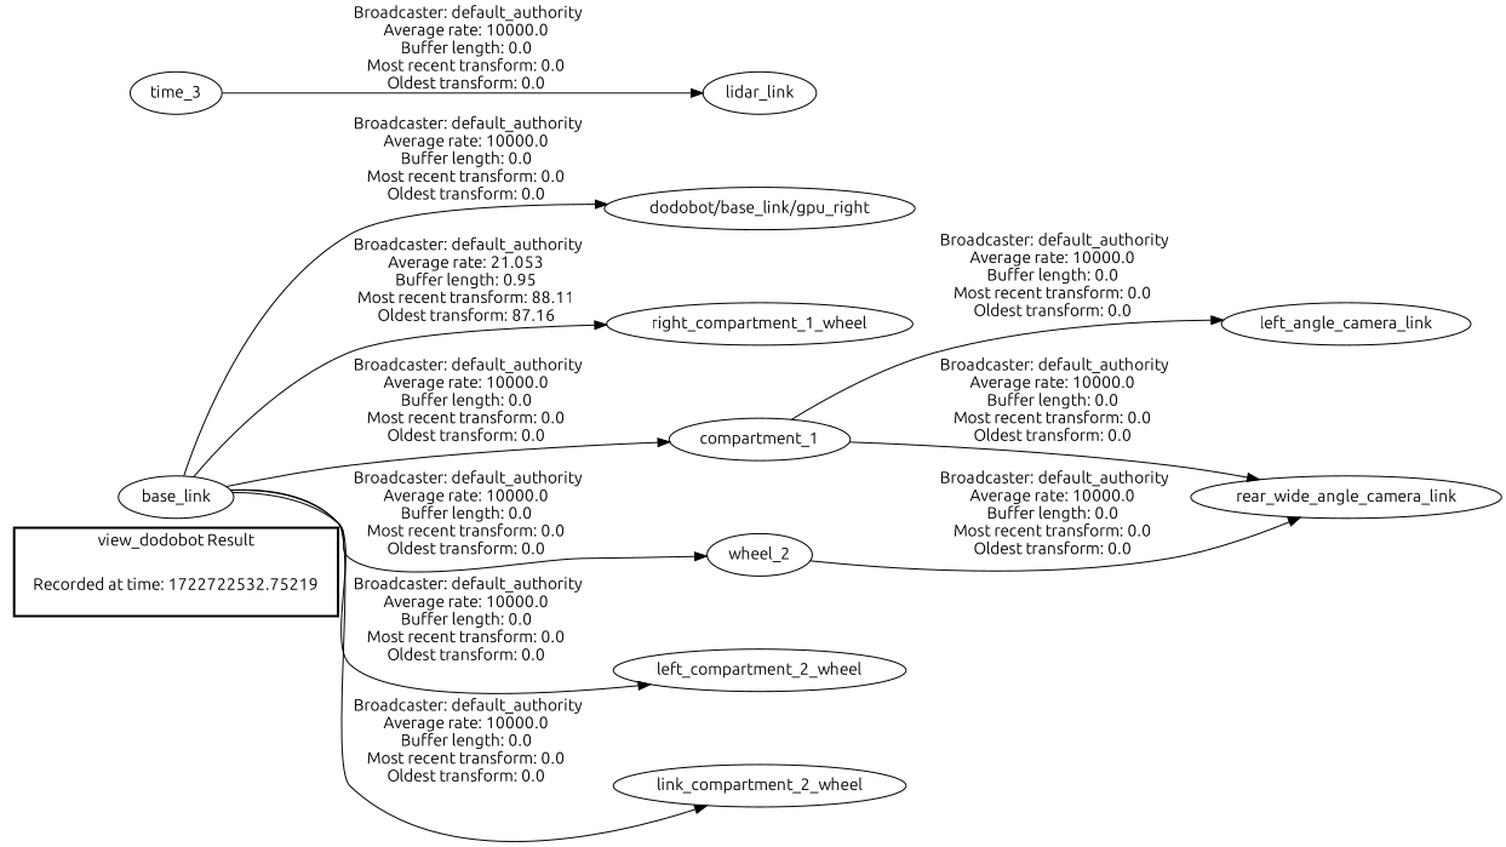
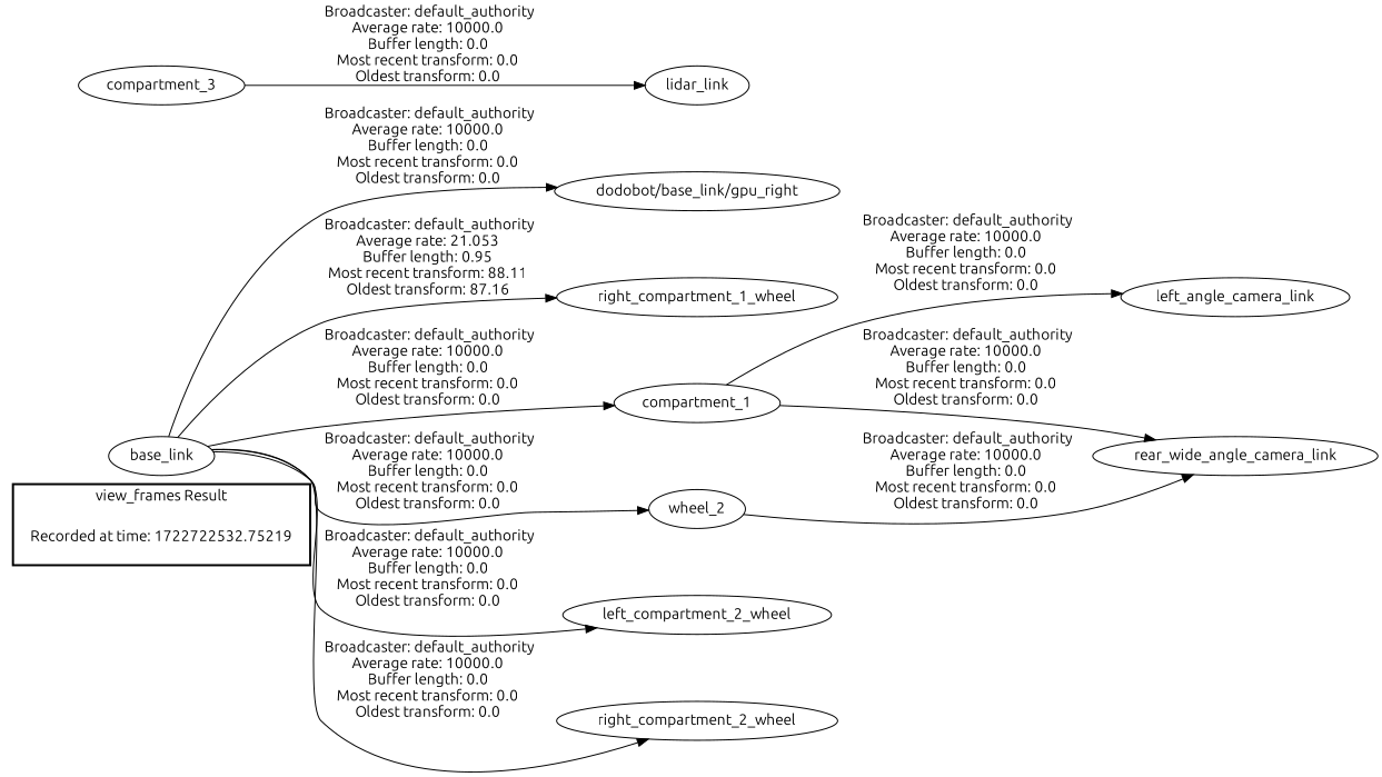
  digraph {
    fontname=Ubuntu
    rankdir=LR
    node [fontname=Ubuntu]
    edge [fontname=Ubuntu]
    "Recorded at time: 1722722532.75219" [shape=plaintext]
    n2 [label="dodobot/base_link/gpu_right"]
    base_link
    right_compartment_1_wheel
    compartment_1
    n6 [label=wheel_2]
    left_compartment_2_wheel
-   right_compartment_2_wheel [label=link_compartment_2_wheel]
+   right_compartment_2_wheel
    n9 [label=left_angle_camera_link]
    rear_wide_angle_camera_link
-   compartment_3 [label=time_3]
+   compartment_3
    lidar_link
    subgraph cluster_1 {
      color=black
-     label="view_dodobot Result"
+     label="view_frames Result"
      style=bold
      "Recorded at time: 1722722532.75219"
    }
    base_link -> n2 [label=" Broadcaster: default_authority\nAverage rate: 10000.0\nBuffer length: 0.0\nMost recent transform: 0.0\nOldest transform: 0.0\n"]
    base_link -> right_compartment_1_wheel [label=" Broadcaster: default_authority\nAverage rate: 21.053\nBuffer length: 0.95\nMost recent transform: 88.11\nOldest transform: 87.16\n"]
    base_link -> compartment_1 [label=" Broadcaster: default_authority\nAverage rate: 10000.0\nBuffer length: 0.0\nMost recent transform: 0.0\nOldest transform: 0.0\n"]
    base_link -> n6 [label=" Broadcaster: default_authority\nAverage rate: 10000.0\nBuffer length: 0.0\nMost recent transform: 0.0\nOldest transform: 0.0\n"]
    base_link -> left_compartment_2_wheel [label=" Broadcaster: default_authority\nAverage rate: 10000.0\nBuffer length: 0.0\nMost recent transform: 0.0\nOldest transform: 0.0\n"]
    base_link -> right_compartment_2_wheel [label=" Broadcaster: default_authority\nAverage rate: 10000.0\nBuffer length: 0.0\nMost recent transform: 0.0\nOldest transform: 0.0\n"]
    compartment_1 -> n9 [label=" Broadcaster: default_authority\nAverage rate: 10000.0\nBuffer length: 0.0\nMost recent transform: 0.0\nOldest transform: 0.0\n"]
    compartment_1 -> rear_wide_angle_camera_link [label=" Broadcaster: default_authority\nAverage rate: 10000.0\nBuffer length: 0.0\nMost recent transform: 0.0\nOldest transform: 0.0\n"]
    n6 -> rear_wide_angle_camera_link [label=" Broadcaster: default_authority\nAverage rate: 10000.0\nBuffer length: 0.0\nMost recent transform: 0.0\nOldest transform: 0.0\n"]
    compartment_3 -> lidar_link [label=" Broadcaster: default_authority\nAverage rate: 10000.0\nBuffer length: 0.0\nMost recent transform: 0.0\nOldest transform: 0.0\n"]
  }
